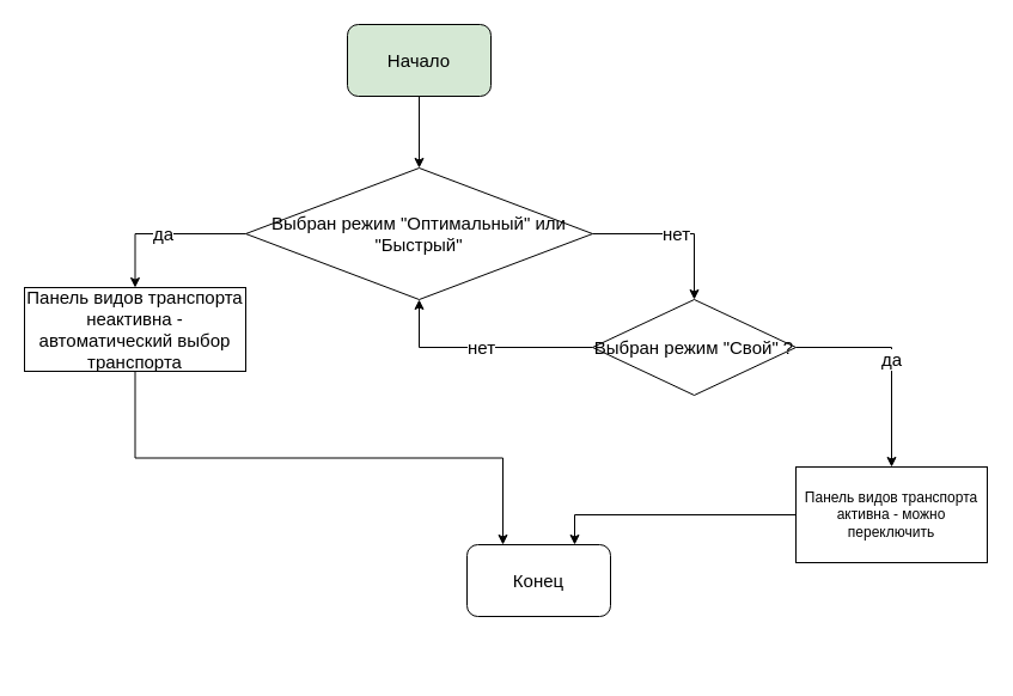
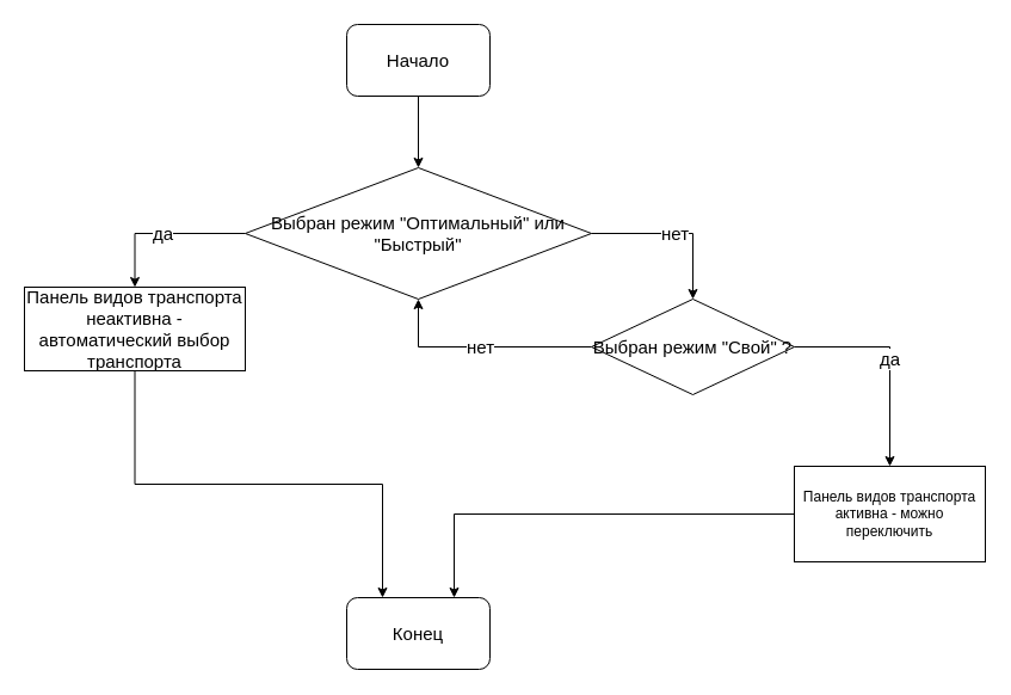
  <mxCell id="0" />
  <mxCell id="1" parent="0" />
  <mxCell id="2" style="edgeStyle=orthogonalEdgeStyle;rounded=0;orthogonalLoop=1;jettySize=auto;html=1;exitX=0.5;exitY=1;exitDx=0;exitDy=0;entryX=0.5;entryY=0;entryDx=0;entryDy=0;fontSize=15;" edge="1" parent="1" source="3" target="6"><mxGeometry relative="1" as="geometry" /></mxCell>
- <mxCell id="3" value="Начало" style="rounded=1;whiteSpace=wrap;html=1;fontSize=15;fillColor=#d5e8d4;" vertex="1" parent="1"><mxGeometry x="290" width="120" height="60" as="geometry" y="20" /></mxCell>
+ <mxCell id="3" value="Начало" style="rounded=1;whiteSpace=wrap;html=1;fontSize=15;" vertex="1" parent="1"><mxGeometry x="290" width="120" height="60" as="geometry" y="20" /></mxCell>
  <mxCell id="4" value="да" style="edgeStyle=orthogonalEdgeStyle;rounded=0;orthogonalLoop=1;jettySize=auto;html=1;exitX=0;exitY=0.5;exitDx=0;exitDy=0;fontSize=15;entryX=0.5;entryY=0;entryDx=0;entryDy=0;" edge="1" parent="1" source="6" target="8"><mxGeometry relative="1" as="geometry"><mxPoint x="135" y="260" as="targetPoint" /></mxGeometry></mxCell>
  <mxCell id="5" value="нет" style="edgeStyle=orthogonalEdgeStyle;rounded=0;orthogonalLoop=1;jettySize=auto;html=1;exitX=1;exitY=0.5;exitDx=0;exitDy=0;fontSize=15;entryX=0.5;entryY=0;entryDx=0;entryDy=0;" edge="1" parent="1" source="6" target="11"><mxGeometry relative="1" as="geometry"><mxPoint x="555" y="250" as="targetPoint" /></mxGeometry></mxCell>
  <mxCell id="6" value="Выбран режим &quot;Оптимальный&quot; или &quot;Быстрый&quot;" style="rhombus;whiteSpace=wrap;html=1;fontSize=15;" vertex="1" parent="1"><mxGeometry x="205" y="140" width="290" height="110" as="geometry" /></mxCell>
  <mxCell id="7" style="edgeStyle=orthogonalEdgeStyle;rounded=0;orthogonalLoop=1;jettySize=auto;html=1;exitX=0.5;exitY=1;exitDx=0;exitDy=0;entryX=0.25;entryY=0;entryDx=0;entryDy=0;fontSize=15;" edge="1" parent="1" source="8" target="14"><mxGeometry relative="1" as="geometry" /></mxCell>
  <mxCell id="8" value="Панель видов транспорта неактивна - автоматический выбор транспорта" style="rounded=0;whiteSpace=wrap;html=1;fontSize=15;" vertex="1" parent="1"><mxGeometry x="20" y="240" width="185" height="70" as="geometry" /></mxCell>
  <mxCell id="9" value="да" style="edgeStyle=orthogonalEdgeStyle;rounded=0;orthogonalLoop=1;jettySize=auto;html=1;exitX=1;exitY=0.5;exitDx=0;exitDy=0;fontSize=15;" edge="1" parent="1" source="11" target="13"><mxGeometry relative="1" as="geometry"><mxPoint x="730" y="300" as="targetPoint" /></mxGeometry></mxCell>
  <mxCell id="10" value="нет" style="edgeStyle=orthogonalEdgeStyle;rounded=0;orthogonalLoop=1;jettySize=auto;html=1;exitX=0;exitY=0.5;exitDx=0;exitDy=0;fontSize=15;entryX=0.5;entryY=1;entryDx=0;entryDy=0;" edge="1" parent="1" source="11" target="6"><mxGeometry relative="1" as="geometry"><mxPoint x="370" y="290" as="targetPoint" /></mxGeometry></mxCell>
  <mxCell id="11" value="Выбран режим &quot;Свой&quot; ?" style="rhombus;whiteSpace=wrap;html=1;fontSize=15;" vertex="1" parent="1"><mxGeometry x="495" y="250" width="170" height="80" as="geometry" /></mxCell>
  <mxCell id="12" style="edgeStyle=orthogonalEdgeStyle;rounded=0;orthogonalLoop=1;jettySize=auto;html=1;exitX=0;exitY=0.5;exitDx=0;exitDy=0;entryX=0.75;entryY=0;entryDx=0;entryDy=0;fontSize=15;" edge="1" parent="1" source="13" target="14"><mxGeometry relative="1" as="geometry" /></mxCell>
  <mxCell id="13" value="Панель видов транспорта активна - можно переключить" style="rounded=0;whiteSpace=wrap;html=1;" vertex="1" parent="1"><mxGeometry x="665" y="390" width="160" height="80" as="geometry" /></mxCell>
- <mxCell id="14" value="Конец" style="rounded=1;whiteSpace=wrap;html=1;fontSize=15;" vertex="1" parent="1"><mxGeometry x="390" y="455" width="120" height="60" as="geometry" /></mxCell>
+ <mxCell id="14" value="Конец" style="rounded=1;whiteSpace=wrap;html=1;fontSize=15;" vertex="1" parent="1"><mxGeometry x="290" y="500" width="120" height="60" as="geometry" /></mxCell>
